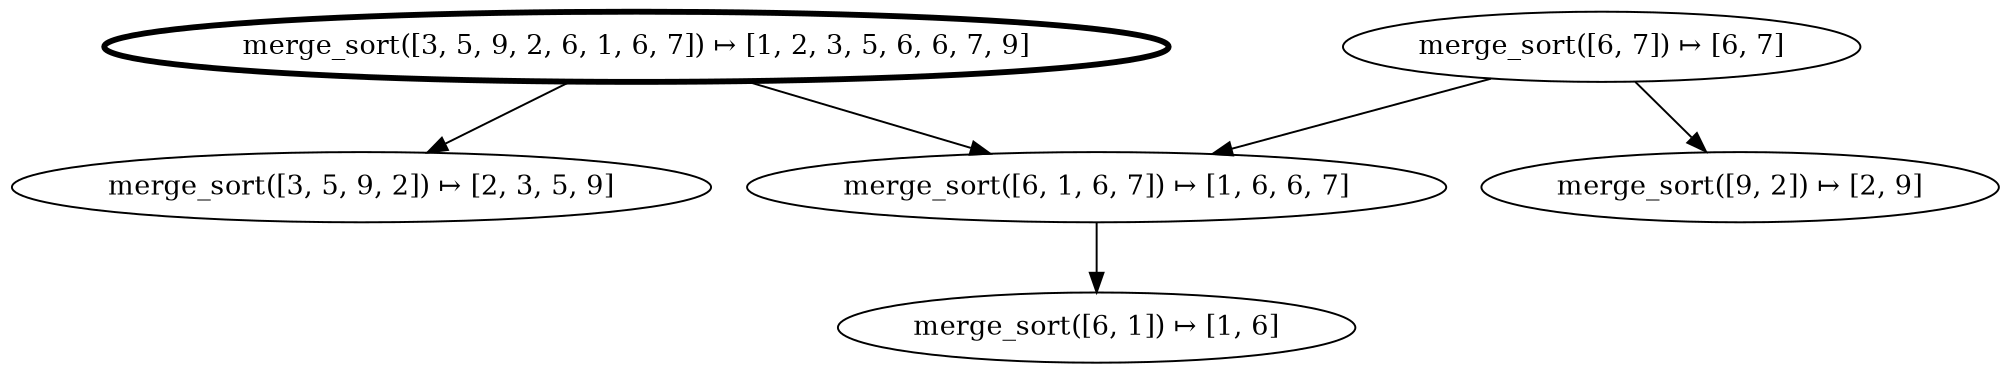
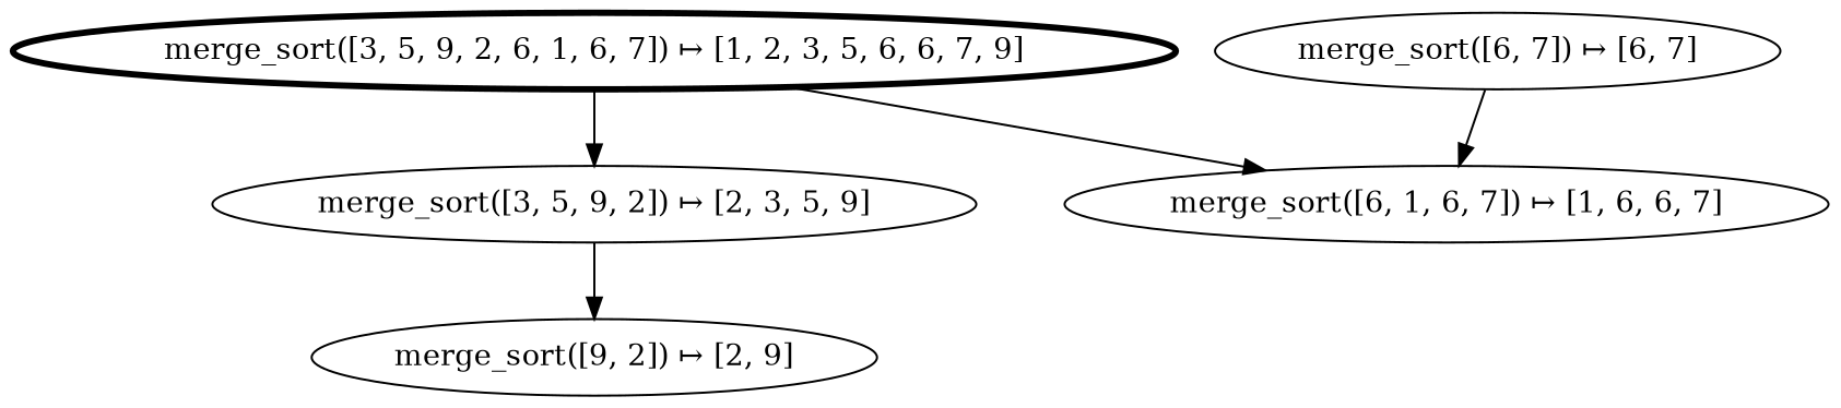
  strict digraph {
    n1 [label="merge_sort([3, 5, 9, 2]) ↦ [2, 3, 5, 9]"]
    n2 [label="merge_sort([9, 2]) ↦ [2, 9]"]
    n3 [label="merge_sort([3, 5, 9, 2, 6, 1, 6, 7]) ↦ [1, 2, 3, 5, 6, 6, 7, 9]" penwidth=3]
    n4 [label="merge_sort([6, 1, 6, 7]) ↦ [1, 6, 6, 7]"]
-   n5 [label="merge_sort([6, 1]) ↦ [1, 6]"]
    n6 [label="merge_sort([6, 7]) ↦ [6, 7]"]
-   n6 -> n2
+   n1 -> n2
    n3 -> n1
    n3 -> n4
-   n4 -> n5
    n6 -> n4
  }
